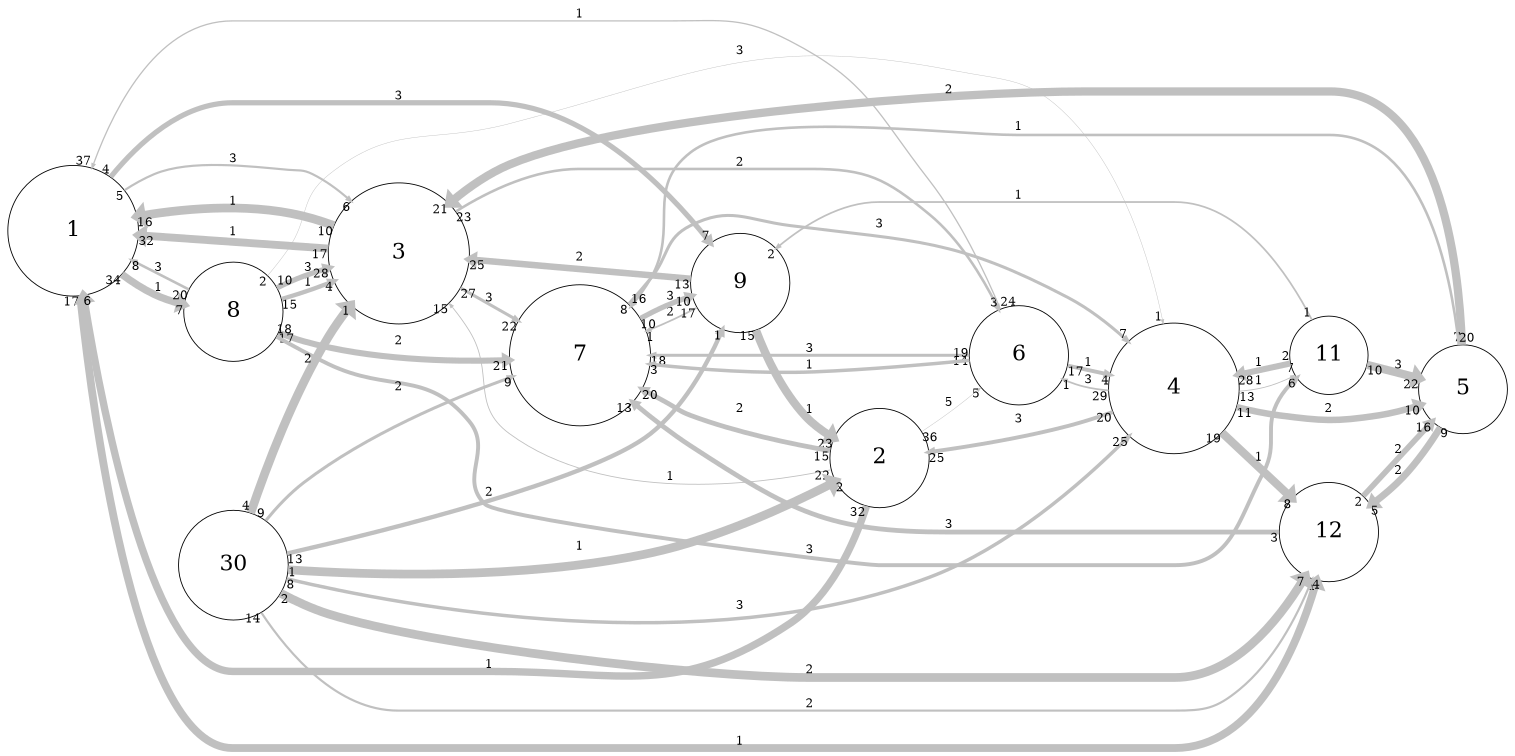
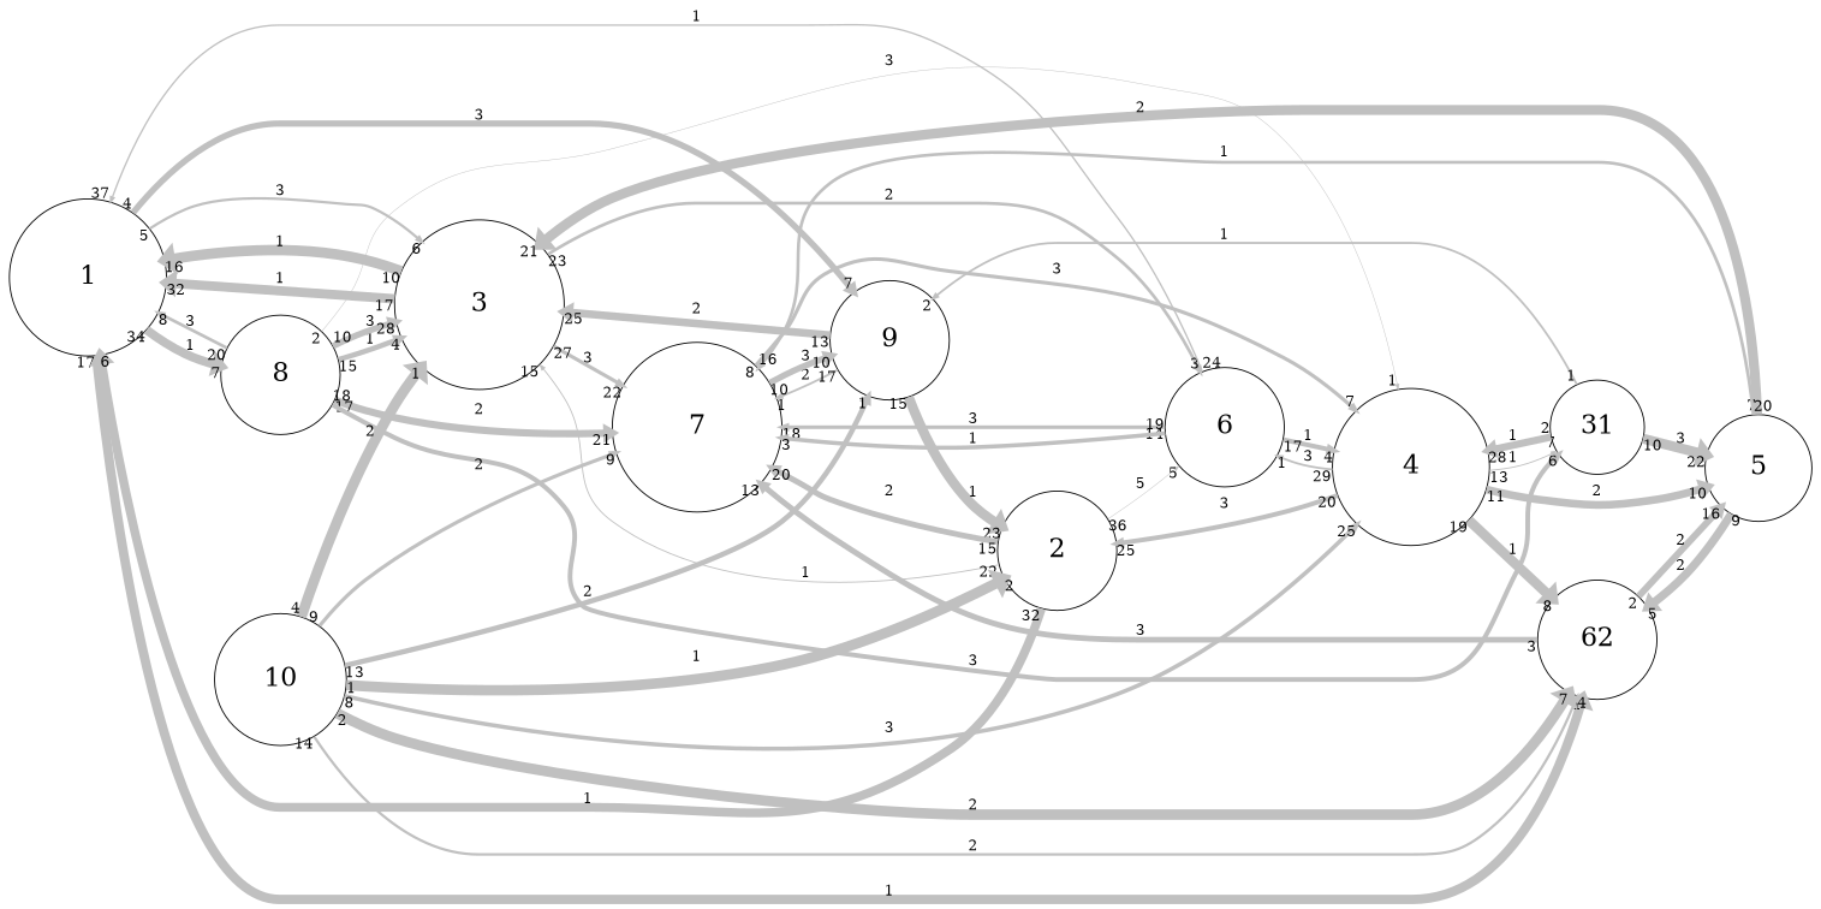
  digraph {
    rankdir=LR
    scale=1
    splines=spline
    node [fontsize=25 shape=circle]
    edge [arrowsize=0.5 capacity=1 color=grey from_pd=16 headlabel=1 penwidth=10.0 pt=1 splines=true taillabel=17 to_pd=0]
    n1 [height=2.0833 label=1 width=2.0833]
    n2 [height=2.25 label=3 width=2.25]
    n3 [height=1.5833 label=8 width=1.5833]
    n4 [height=1.5833 label=9 width=1.5833]
-   n5 [height=1.5833 label=12 width=1.5833]
+   n5 [height=1.5833 label=62 width=1.5833]
    n6 [height=1.5833 label=6 width=1.5833]
    n7 [height=2.25 label=7 width=2.25]
    n8 [height=2.0833 label=4 width=2.0833]
-   n9 [height=1.25 label=11 width=1.25]
+   n9 [height=1.25 label=31 width=1.25]
    n10 [height=1.5833 label=2 width=1.5833]
-   n11 [height=1.75 label=30 width=1.75]
+   n11 [height=1.75 label=10 width=1.75]
    n12 [height=1.4167 label=5 width=1.4167]
    n1 -> n2 [capacity=3 from_pd=4 headlabel=6 label=3 penwidth=2.5 pt=16 taillabel=5 to_pd=5]
    n1 -> n3 [from_pd=33 headlabel=7 label=1 penwidth=8.5 pt=4 taillabel=34 to_pd=6]
    n1 -> n4 [capacity=3 from_pd=3 headlabel=7 label=3 penwidth=6.0 pt=9 taillabel=4 to_pd=6]
    n1 -> n5 [label=1 penwidth=9.0 pt=3]
    n2 -> n1 [from_pd=9 headlabel=16 label=1 taillabel=10 to_pd=15]
    n2 -> n1 [headlabel=32 label=1 penwidth=9.0 pt=3 to_pd=31]
    n2 -> n6 [capacity=2 from_pd=22 headlabel=3 label=2 penwidth=3.0 pt=15 taillabel=23 to_pd=2]
    n2 -> n7 [capacity=3 from_pd=26 headlabel=22 label=3 penwidth=3.5 pt=14 taillabel=27 to_pd=21]
    n3 -> n1 [capacity=3 from_pd=19 headlabel=8 label=3 penwidth=3.0 pt=15 taillabel=20 to_pd=7]
    n3 -> n2 [from_pd=14 headlabel=4 label=1 penwidth=5.0 pt=11 taillabel=15 to_pd=3]
    n3 -> n2 [capacity=3 from_pd=9 headlabel=28 label=3 penwidth=6.0 pt=9 taillabel=10 to_pd=27]
    n3 -> n7 [capacity=2 headlabel=21 label=2 penwidth=7.0 pt=7 to_pd=20]
    n3 -> n8 [capacity=3 from_pd=1 label=3 penwidth=0.5 pt=20 taillabel=2]
    n3 -> n9 [capacity=3 from_pd=17 headlabel=6 label=3 penwidth=4.5 pt=12 taillabel=18 to_pd=5]
    n4 -> n2 [capacity=2 from_pd=12 headlabel=25 label=2 penwidth=7.5 pt=6 taillabel=13 to_pd=24]
    n4 -> n7 [capacity=2 label=2 penwidth=2.0 pt=17]
    n4 -> n10 [from_pd=14 headlabel=23 label=1 penwidth=9.5 pt=2 taillabel=15 to_pd=22]
    n5 -> n7 [capacity=3 from_pd=2 headlabel=13 label=3 penwidth=5.5 pt=10 taillabel=3 to_pd=12]
    n5 -> n12 [capacity=2 from_pd=1 headlabel=16 label=2 penwidth=6.5 pt=8 taillabel=2 to_pd=15]
    n6 -> n1 [from_pd=23 headlabel=37 label=1 penwidth=1.5 pt=18 taillabel=24 to_pd=36]
    n6 -> n7 [capacity=3 from_pd=13 headlabel=18 label=3 penwidth=3.5 pt=14 taillabel=14 to_pd=17]
    n6 -> n7 [from_pd=18 headlabel=3 label=1 penwidth=4.0 pt=13 taillabel=19 to_pd=2]
    n6 -> n8 [headlabel=4 label=1 penwidth=4.5 pt=12 to_pd=3]
    n7 -> n4 [capacity=3 from_pd=9 headlabel=10 label=3 penwidth=6.0 pt=9 taillabel=10 to_pd=9]
    n7 -> n8 [capacity=3 from_pd=7 headlabel=7 label=3 penwidth=3.5 pt=14 taillabel=8 to_pd=6]
    n8 -> n5 [from_pd=18 headlabel=8 label=1 penwidth=9.5 pt=2 taillabel=19 to_pd=7]
    n8 -> n6 [capacity=3 from_pd=28 label=3 penwidth=2.0 pt=17 taillabel=29]
    n8 -> n9 [from_pd=12 headlabel=7 label=1 penwidth=1.0 pt=19 taillabel=13 to_pd=6]
    n8 -> n10 [capacity=3 from_pd=19 headlabel=25 label=3 penwidth=4.5 pt=12 taillabel=20 to_pd=24]
    n8 -> n12 [capacity=2 from_pd=10 headlabel=10 label=2 penwidth=7.5 pt=6 taillabel=11 to_pd=9]
    n9 -> n4 [from_pd=0 headlabel=2 label=1 penwidth=2.0 pt=17 taillabel=1 to_pd=1]
    n9 -> n8 [from_pd=1 headlabel=28 label=1 penwidth=7.0 pt=7 taillabel=2 to_pd=27]
    n9 -> n12 [capacity=3 from_pd=9 headlabel=22 label=3 penwidth=9.5 pt=2 taillabel=10 to_pd=21]
    n10 -> n1 [from_pd=31 headlabel=6 label=1 penwidth=8.5 pt=4 taillabel=32 to_pd=5]
    n10 -> n2 [from_pd=21 headlabel=15 label=1 penwidth=1.0 pt=19 taillabel=22 to_pd=14]
    n10 -> n6 [capacity=2 from_pd=35 headlabel=5 label=5 penwidth=0.5 pt=20 taillabel=36 to_pd=4]
    n10 -> n7 [capacity=2 from_pd=14 headlabel=20 label=2 penwidth=5.5 pt=10 taillabel=15 to_pd=19]
    n11 -> n2 [capacity=2 from_pd=3 label=2 taillabel=4]
    n11 -> n4 [capacity=2 from_pd=12 label=2 penwidth=5.0 pt=11 taillabel=13]
    n11 -> n5 [capacity=2 from_pd=1 headlabel=7 label=2 taillabel=2 to_pd=6]
    n11 -> n5 [capacity=2 from_pd=13 headlabel=4 label=2 penwidth=2.5 pt=16 taillabel=14 to_pd=3]
    n11 -> n7 [capacity=2 from_pd=8 headlabel=9 label=2 penwidth=3.5 pt=14 taillabel=9 to_pd=8]
    n11 -> n8 [capacity=3 from_pd=7 headlabel=25 label=3 penwidth=4.0 pt=13 taillabel=8 to_pd=24]
    n11 -> n10 [from_pd=0 headlabel=2 label=1 taillabel=1 to_pd=1]
    n12 -> n2 [capacity=2 from_pd=6 headlabel=21 label=2 penwidth=9.5 pt=2 taillabel=7 to_pd=20]
    n12 -> n5 [capacity=2 from_pd=8 headlabel=5 label=2 penwidth=8.0 pt=5 taillabel=9 to_pd=4]
    n12 -> n7 [from_pd=19 headlabel=16 label=1 penwidth=3.0 pt=15 taillabel=20 to_pd=15]
  }
